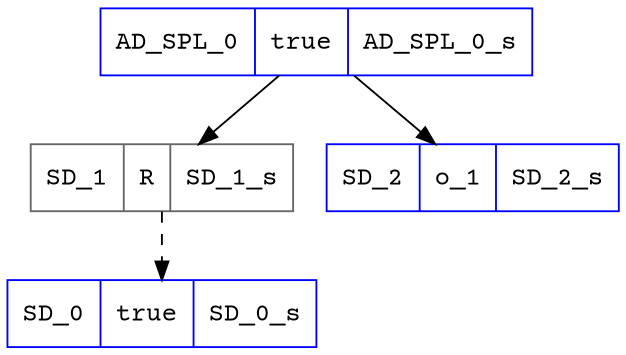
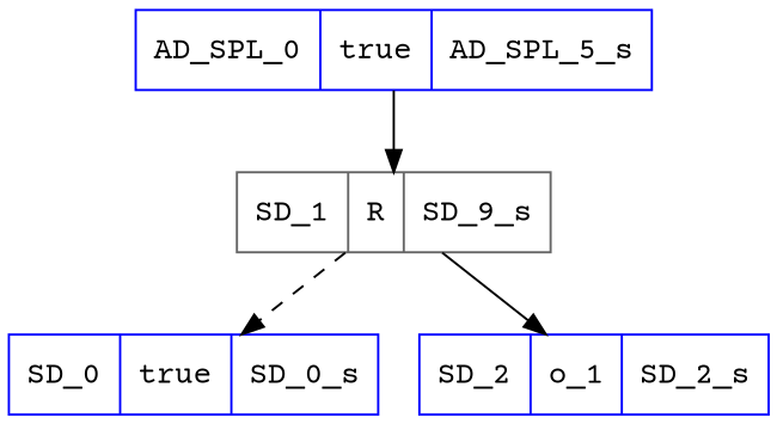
  digraph {
    fontname="Courier Prime"
    node [color=blue fontname="Courier Prime" shape=record]
    edge [fontname="Courier Prime" style=solid]
-   n1 [label="{{AD_SPL_0|true|AD_SPL_0_s}}"]
-   n2 [color=gray40 label="{{SD_1|R|SD_1_s}}"]
+   n1 [label="{{AD_SPL_0|true|AD_SPL_5_s}}"]
+   n2 [color=gray40 label="{{SD_1|R|SD_9_s}}"]
    n3 [label="{{SD_0|true|SD_0_s}}"]
    n4 [label="{{SD_2|o_1|SD_2_s}}"]
    n1 -> n2
    n2 -> n3 [style=dashed]
-   n1 -> n4
+   n2 -> n4
  }
